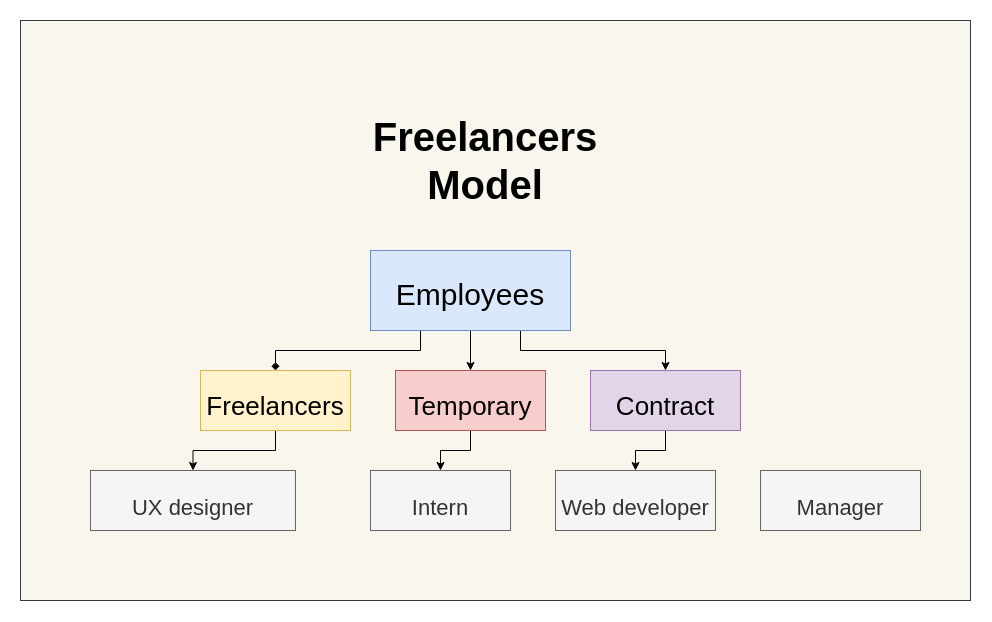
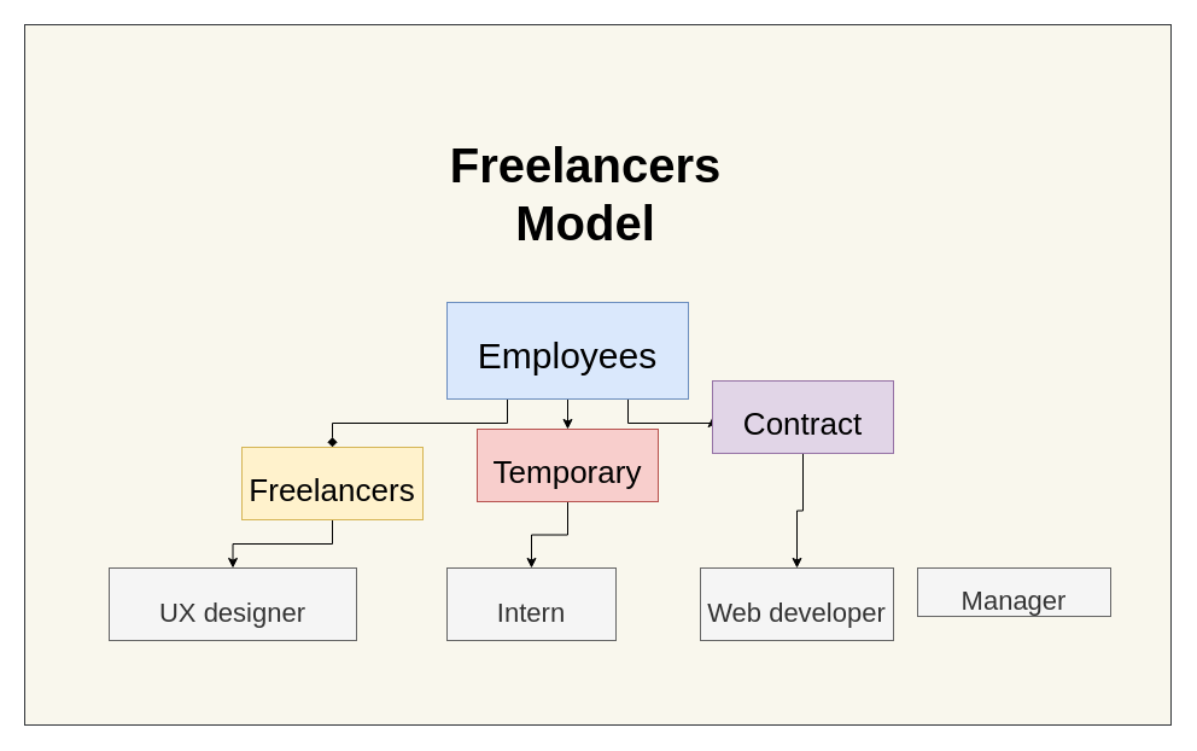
  <mxCell id="0" />
  <mxCell id="1" parent="0" />
  <mxCell id="2" value="" style="rounded=0;whiteSpace=wrap;html=1;fontSize=40;fillColor=#f9f7ed;strokeColor=#36393d;" vertex="1" parent="1"><mxGeometry x="20" y="20" width="950" height="580" as="geometry" /></mxCell>
  <mxCell id="3" value="&lt;b style=&quot;font-size: 40px;&quot;&gt;&lt;font style=&quot;font-size: 40px;&quot;&gt;Freelancers Model&lt;/font&gt;&lt;/b&gt;" style="text;html=1;strokeColor=none;fillColor=none;align=center;verticalAlign=middle;whiteSpace=wrap;rounded=0;fontSize=40;" vertex="1" parent="1"><mxGeometry x="415" y="150" width="140" height="20" as="geometry" /></mxCell>
  <mxCell id="4" style="edgeStyle=orthogonalEdgeStyle;rounded=0;orthogonalLoop=1;jettySize=auto;html=1;exitX=0.75;exitY=1;exitDx=0;exitDy=0;fontSize=40;" edge="1" parent="1" source="7" target="11"><mxGeometry relative="1" as="geometry" /></mxCell>
  <mxCell id="5" style="edgeStyle=orthogonalEdgeStyle;rounded=0;orthogonalLoop=1;jettySize=auto;html=1;exitX=0.25;exitY=1;exitDx=0;exitDy=0;entryX=0.5;entryY=0;entryDx=0;entryDy=0;fontSize=40;endArrow=diamond;" edge="1" parent="1" source="7" target="9"><mxGeometry relative="1" as="geometry" /></mxCell>
  <mxCell id="6" style="edgeStyle=orthogonalEdgeStyle;rounded=0;orthogonalLoop=1;jettySize=auto;html=1;entryX=0.5;entryY=0;entryDx=0;entryDy=0;fontSize=40;" edge="1" parent="1" source="7" target="17"><mxGeometry relative="1" as="geometry" /></mxCell>
  <mxCell id="7" value="&lt;font style=&quot;font-size: 30px&quot;&gt;Employees&lt;/font&gt;" style="rounded=0;whiteSpace=wrap;html=1;fontSize=40;fillColor=#dae8fc;strokeColor=#6c8ebf;" vertex="1" parent="1"><mxGeometry x="370" y="250" width="200" height="80" as="geometry" /></mxCell>
  <mxCell id="8" style="edgeStyle=orthogonalEdgeStyle;rounded=0;orthogonalLoop=1;jettySize=auto;html=1;exitX=0.5;exitY=1;exitDx=0;exitDy=0;entryX=0.5;entryY=0;entryDx=0;entryDy=0;fontSize=40;" edge="1" parent="1" source="9" target="12"><mxGeometry relative="1" as="geometry" /></mxCell>
  <mxCell id="9" value="&lt;font style=&quot;font-size: 26px&quot;&gt;Freelancers&lt;/font&gt;" style="rounded=0;whiteSpace=wrap;html=1;fontSize=40;fillColor=#fff2cc;strokeColor=#d6b656;" vertex="1" parent="1"><mxGeometry x="200" y="370" width="150" height="60" as="geometry" /></mxCell>
  <mxCell id="10" style="edgeStyle=orthogonalEdgeStyle;rounded=0;orthogonalLoop=1;jettySize=auto;html=1;exitX=0.5;exitY=1;exitDx=0;exitDy=0;fontSize=40;" edge="1" parent="1" source="11" target="14"><mxGeometry relative="1" as="geometry" /></mxCell>
- <mxCell id="11" value="&lt;span style=&quot;font-size: 26px&quot;&gt;Contract&lt;/span&gt;" style="rounded=0;whiteSpace=wrap;html=1;fontSize=40;fillColor=#e1d5e7;strokeColor=#9673a6;" vertex="1" parent="1"><mxGeometry x="590" y="370" width="150" height="60" as="geometry" /></mxCell>
+ <mxCell id="11" value="&lt;span style=&quot;font-size: 26px&quot;&gt;Contract&lt;/span&gt;" style="rounded=0;whiteSpace=wrap;html=1;fontSize=40;fillColor=#e1d5e7;strokeColor=#9673a6;" vertex="1" parent="1"><mxGeometry x="590" y="315" width="150" height="60" as="geometry" /></mxCell>
  <mxCell id="12" value="&lt;font style=&quot;font-size: 22px&quot;&gt;UX designer&lt;/font&gt;" style="rounded=0;whiteSpace=wrap;html=1;fontSize=40;fillColor=#f5f5f5;strokeColor=#666666;fontColor=#333333;" vertex="1" parent="1"><mxGeometry x="90" y="470" width="205" height="60" as="geometry" /></mxCell>
  <mxCell id="13" value="&lt;font style=&quot;font-size: 22px&quot;&gt;Intern&lt;/font&gt;" style="rounded=0;whiteSpace=wrap;html=1;fontSize=40;fillColor=#f5f5f5;strokeColor=#666666;fontColor=#333333;" vertex="1" parent="1"><mxGeometry x="370" y="470" width="140" height="60" as="geometry" /></mxCell>
- <mxCell id="14" value="&lt;font style=&quot;font-size: 22px&quot;&gt;Web developer&lt;/font&gt;" style="rounded=0;whiteSpace=wrap;html=1;fontSize=40;fillColor=#f5f5f5;strokeColor=#666666;fontColor=#333333;" vertex="1" parent="1"><mxGeometry x="555" y="470" width="160" height="60" as="geometry" /></mxCell>
- <mxCell id="15" value="&lt;font style=&quot;font-size: 22px&quot;&gt;Manager&lt;/font&gt;" style="rounded=0;whiteSpace=wrap;html=1;fontSize=40;fillColor=#f5f5f5;strokeColor=#666666;fontColor=#333333;" vertex="1" parent="1"><mxGeometry x="760" y="470" width="160" height="60" as="geometry" /></mxCell>
+ <mxCell id="14" value="&lt;font style=&quot;font-size: 22px&quot;&gt;Web developer&lt;/font&gt;" style="rounded=0;whiteSpace=wrap;html=1;fontSize=40;fillColor=#f5f5f5;strokeColor=#666666;fontColor=#333333;" vertex="1" parent="1"><mxGeometry x="580" y="470" width="160" height="60" as="geometry" /></mxCell>
+ <mxCell id="15" value="&lt;font style=&quot;font-size: 22px&quot;&gt;Manager&lt;/font&gt;" style="rounded=0;whiteSpace=wrap;html=1;fontSize=40;fillColor=#f5f5f5;strokeColor=#666666;fontColor=#333333;" vertex="1" parent="1"><mxGeometry x="760" y="470" width="160" height="40" as="geometry" /></mxCell>
  <mxCell id="16" style="edgeStyle=orthogonalEdgeStyle;rounded=0;orthogonalLoop=1;jettySize=auto;html=1;fontSize=40;" edge="1" parent="1" source="17" target="13"><mxGeometry relative="1" as="geometry" /></mxCell>
- <mxCell id="17" value="&lt;font style=&quot;font-size: 26px&quot;&gt;Temporary&lt;/font&gt;" style="rounded=0;whiteSpace=wrap;html=1;fontSize=40;fillColor=#f8cecc;strokeColor=#b85450;" vertex="1" parent="1"><mxGeometry x="395" y="370" width="150" height="60" as="geometry" /></mxCell>
+ <mxCell id="17" value="&lt;font style=&quot;font-size: 26px&quot;&gt;Temporary&lt;/font&gt;" style="rounded=0;whiteSpace=wrap;html=1;fontSize=40;fillColor=#f8cecc;strokeColor=#b85450;" vertex="1" parent="1"><mxGeometry x="395" y="355" width="150" height="60" as="geometry" /></mxCell>
